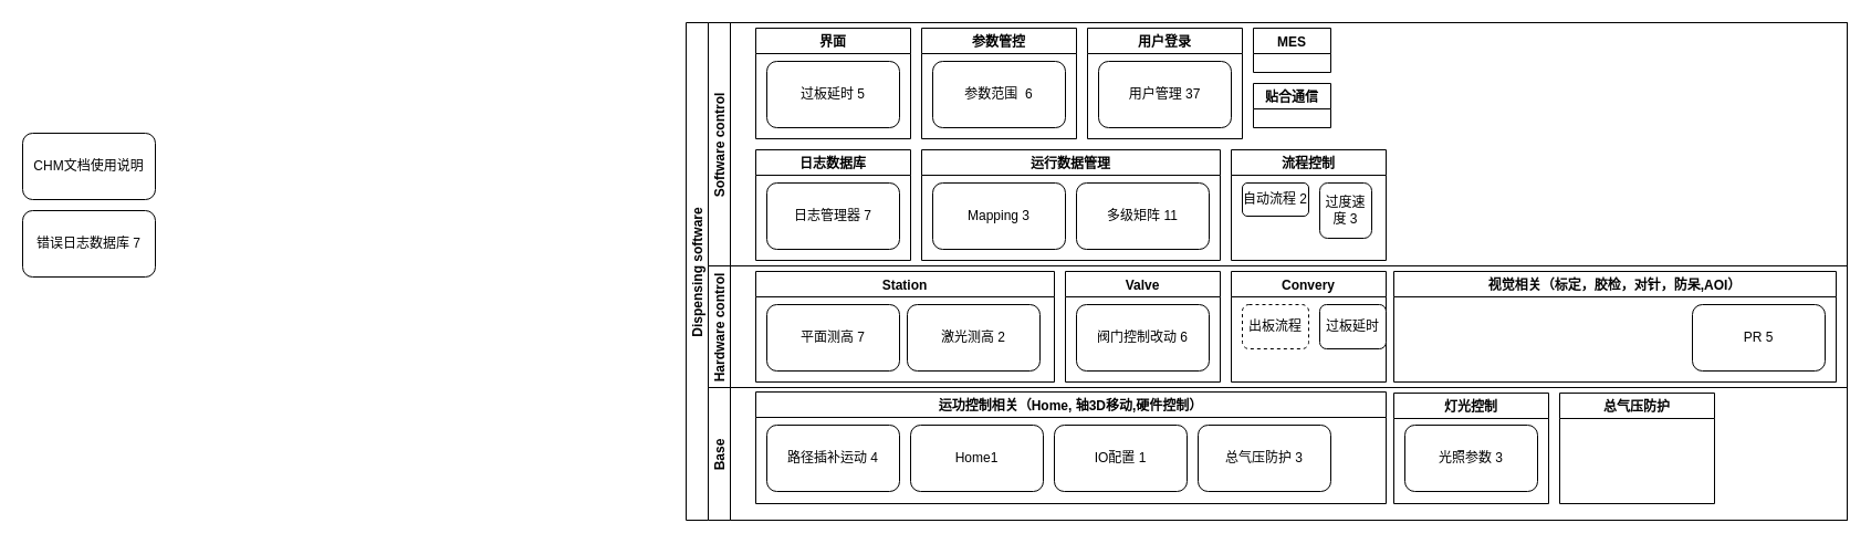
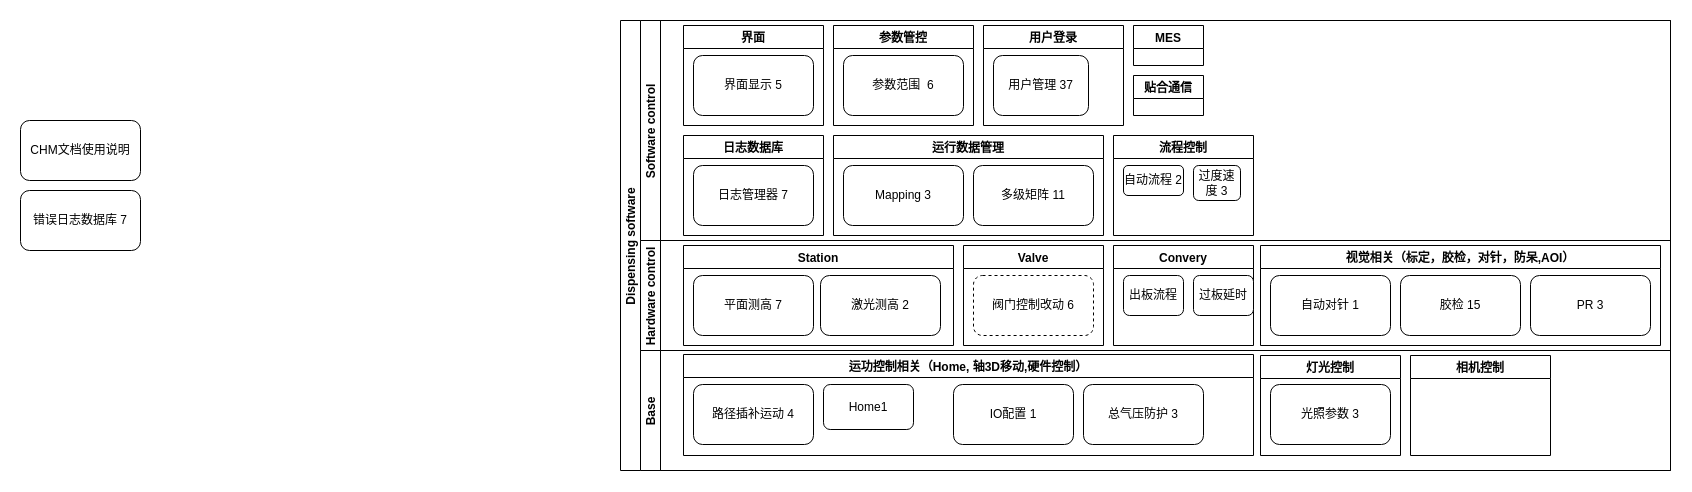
  <mxCell id="0" />
  <mxCell id="1" parent="0" />
  <mxCell id="2" value="错误日志数据库 7" style="rounded=1;whiteSpace=wrap;html=1;" vertex="1" parent="1"><mxGeometry y="190" width="120" height="60" as="geometry" x="20" /></mxCell>
  <mxCell id="3" value="CHM文档使用说明" style="rounded=1;whiteSpace=wrap;html=1;" vertex="1" parent="1"><mxGeometry y="120" width="120" height="60" as="geometry" x="20" /></mxCell>
  <mxCell id="4" value="运功控制相关（Home, 轴3D移动,硬件控制）" style="swimlane;startSize=23;" vertex="1" parent="1"><mxGeometry x="683" y="354" width="570" height="101" as="geometry" /></mxCell>
  <mxCell id="5" value="路径插补运动 4" style="rounded=1;whiteSpace=wrap;html=1;" vertex="1" parent="4"><mxGeometry x="10" y="30" width="120" height="60" as="geometry" /></mxCell>
- <mxCell id="6" value="Home1" style="rounded=1;whiteSpace=wrap;html=1;" vertex="1" parent="4"><mxGeometry x="140" y="30" width="120" height="60" as="geometry" /></mxCell>
+ <mxCell id="6" value="Home1" style="rounded=1;whiteSpace=wrap;html=1;" vertex="1" parent="4"><mxGeometry x="140" y="30" width="90" height="45" as="geometry" /></mxCell>
  <mxCell id="7" value="IO配置 1" style="rounded=1;whiteSpace=wrap;html=1;" vertex="1" parent="4"><mxGeometry x="270" y="30" width="120" height="60" as="geometry" /></mxCell>
  <mxCell id="8" value="总气压防护 3" style="rounded=1;whiteSpace=wrap;html=1;" vertex="1" parent="4"><mxGeometry x="400" y="30" width="120" height="60" as="geometry" /></mxCell>
  <mxCell id="9" value="Station" style="swimlane;" vertex="1" parent="1"><mxGeometry x="683" y="245" width="270" height="100" as="geometry" /></mxCell>
  <mxCell id="10" value="激光测高 2" style="rounded=1;whiteSpace=wrap;html=1;" vertex="1" parent="9"><mxGeometry x="137" y="30" width="120" height="60" as="geometry" /></mxCell>
  <mxCell id="11" value="平面测高 7" style="rounded=1;whiteSpace=wrap;html=1;" vertex="1" parent="9"><mxGeometry x="10" y="30" width="120" height="60" as="geometry" /></mxCell>
  <mxCell id="12" value="日志数据库" style="swimlane;" vertex="1" parent="1"><mxGeometry x="683" y="135" width="140" height="100" as="geometry" /></mxCell>
  <mxCell id="13" value="日志管理器 7" style="rounded=1;whiteSpace=wrap;html=1;" vertex="1" parent="12"><mxGeometry x="10" y="30" width="120" height="60" as="geometry" /></mxCell>
  <mxCell id="14" value="Valve" style="swimlane;" vertex="1" parent="1"><mxGeometry x="963" y="245" width="140" height="100" as="geometry" /></mxCell>
- <mxCell id="15" value="阀门控制改动 6" style="rounded=1;whiteSpace=wrap;html=1;" vertex="1" parent="14"><mxGeometry x="10" y="30" width="120" height="60" as="geometry" /></mxCell>
+ <mxCell id="15" value="阀门控制改动 6" style="rounded=1;whiteSpace=wrap;html=1;dashed=1;" vertex="1" parent="14"><mxGeometry x="10" y="30" width="120" height="60" as="geometry" /></mxCell>
  <mxCell id="16" value="运行数据管理" style="swimlane;" vertex="1" parent="1"><mxGeometry x="833" y="135" width="270" height="100" as="geometry" /></mxCell>
  <mxCell id="17" value="Mapping 3" style="rounded=1;whiteSpace=wrap;html=1;" vertex="1" parent="16"><mxGeometry x="10" y="30" width="120" height="60" as="geometry" /></mxCell>
  <mxCell id="18" value="多级矩阵 11" style="rounded=1;whiteSpace=wrap;html=1;" vertex="1" parent="16"><mxGeometry x="140" y="30" width="120" height="60" as="geometry" /></mxCell>
  <mxCell id="19" value="Convery" style="swimlane;" vertex="1" parent="1"><mxGeometry x="1113" y="245" width="140" height="100" as="geometry" /></mxCell>
  <mxCell id="20" value="流程控制" style="swimlane;" vertex="1" parent="1"><mxGeometry x="1113" y="135" width="140" height="100" as="geometry" /></mxCell>
  <mxCell id="21" value="自动流程 2" style="rounded=1;whiteSpace=wrap;html=1;" vertex="1" parent="20"><mxGeometry x="10" y="30" width="60" height="30" as="geometry" /></mxCell>
  <mxCell id="22" value="MES" style="swimlane;" vertex="1" parent="1"><mxGeometry x="1133" y="25" width="70" height="40" as="geometry" /></mxCell>
  <mxCell id="23" value="贴合通信" style="swimlane;" vertex="1" parent="1"><mxGeometry x="1133" y="75" width="70" height="40" as="geometry" /></mxCell>
  <mxCell id="24" value="用户登录" style="swimlane;" vertex="1" parent="1"><mxGeometry x="983" y="25" width="140" height="100" as="geometry" /></mxCell>
- <mxCell id="25" value="用户管理 37" style="rounded=1;whiteSpace=wrap;html=1;" vertex="1" parent="24"><mxGeometry x="10" y="30" width="120" height="60" as="geometry" /></mxCell>
+ <mxCell id="25" value="用户管理 37" style="rounded=1;whiteSpace=wrap;html=1;" vertex="1" parent="24"><mxGeometry x="10" y="30" width="95" height="60" as="geometry" /></mxCell>
  <mxCell id="26" value="参数管控" style="swimlane;" vertex="1" parent="24"><mxGeometry x="-150" width="140" height="100" as="geometry" /></mxCell>
  <mxCell id="27" value="参数范围&amp;nbsp; 6" style="rounded=1;whiteSpace=wrap;html=1;" vertex="1" parent="26"><mxGeometry x="10" y="30" width="120" height="60" as="geometry" /></mxCell>
  <mxCell id="28" value="界面" style="swimlane;" vertex="1" parent="1"><mxGeometry x="683" y="25" width="140" height="100" as="geometry" /></mxCell>
- <mxCell id="29" value="过板延时 5" style="rounded=1;whiteSpace=wrap;html=1;" vertex="1" parent="28"><mxGeometry x="10" y="30" width="120" height="60" as="geometry" /></mxCell>
+ <mxCell id="29" value="界面显示 5" style="rounded=1;whiteSpace=wrap;html=1;" vertex="1" parent="28"><mxGeometry x="10" y="30" width="120" height="60" as="geometry" /></mxCell>
  <mxCell id="30" value="Dispensing software" style="swimlane;childLayout=stackLayout;resizeParent=1;resizeParentMax=0;horizontal=0;startSize=20;horizontalStack=0;" vertex="1" parent="1"><mxGeometry x="620" y="20" width="1050" height="450" as="geometry" /></mxCell>
  <mxCell id="31" value="Software control" style="swimlane;startSize=20;horizontal=0;" vertex="1" parent="30"><mxGeometry x="20" width="1030" height="220" as="geometry" /></mxCell>
- <mxCell id="32" value="过度速度 3" style="rounded=1;whiteSpace=wrap;html=1;" vertex="1" parent="31"><mxGeometry x="553" y="145" width="47" height="50" as="geometry" /></mxCell>
+ <mxCell id="32" value="过度速度 3" style="rounded=1;whiteSpace=wrap;html=1;" vertex="1" parent="31"><mxGeometry x="553" y="145" width="47" height="35" as="geometry" /></mxCell>
  <mxCell id="33" value="Hardware control" style="swimlane;startSize=20;horizontal=0;" vertex="1" parent="30"><mxGeometry x="20" y="220" width="1030" height="110" as="geometry" /></mxCell>
- <mxCell id="34" value="出板流程" style="rounded=1;whiteSpace=wrap;html=1;dashed=1;" vertex="1" parent="33"><mxGeometry x="483" y="35" width="60" height="40" as="geometry" /></mxCell>
+ <mxCell id="34" value="出板流程" style="rounded=1;whiteSpace=wrap;html=1;" vertex="1" parent="33"><mxGeometry x="483" y="35" width="60" height="40" as="geometry" /></mxCell>
  <mxCell id="35" value="过板延时" style="rounded=1;whiteSpace=wrap;html=1;" vertex="1" parent="33"><mxGeometry x="553" y="35" width="60" height="40" as="geometry" /></mxCell>
  <mxCell id="36" value="视觉相关（标定，胶检，对针，防呆,AOI）" style="swimlane;" vertex="1" parent="33"><mxGeometry x="620" y="5" width="400" height="100" as="geometry" /></mxCell>
- <mxCell id="37" value="PR 5" style="rounded=1;whiteSpace=wrap;html=1;" vertex="1" parent="36"><mxGeometry x="270" y="30" width="120" height="60" as="geometry" /></mxCell>
+ <mxCell id="37" value="PR 3" style="rounded=1;whiteSpace=wrap;html=1;" vertex="1" parent="36"><mxGeometry x="270" y="30" width="120" height="60" as="geometry" /></mxCell>
+ <mxCell id="38" value="胶检 15" style="rounded=1;whiteSpace=wrap;html=1;" vertex="1" parent="36"><mxGeometry x="140" y="30" width="120" height="60" as="geometry" /></mxCell>
+ <mxCell id="39" value="自动对针 1" style="rounded=1;whiteSpace=wrap;html=1;" vertex="1" parent="36"><mxGeometry x="10" y="30" width="120" height="60" as="geometry" /></mxCell>
  <mxCell id="40" value="Base" style="swimlane;startSize=20;horizontal=0;" vertex="1" parent="30"><mxGeometry x="20" y="330" width="1030" height="120" as="geometry" /></mxCell>
  <mxCell id="41" value="灯光控制" style="swimlane;" vertex="1" parent="40"><mxGeometry x="620" y="5" width="140" height="100" as="geometry" /></mxCell>
  <mxCell id="42" value="光照参数 3" style="rounded=1;whiteSpace=wrap;html=1;" vertex="1" parent="41"><mxGeometry x="10" y="29" width="120" height="60" as="geometry" /></mxCell>
- <mxCell id="43" value="总气压防护" style="swimlane;" vertex="1" parent="40"><mxGeometry x="770" y="5" width="140" height="100" as="geometry" /></mxCell>
+ <mxCell id="43" value="相机控制" style="swimlane;" vertex="1" parent="40"><mxGeometry x="770" y="5" width="140" height="100" as="geometry" /></mxCell>
